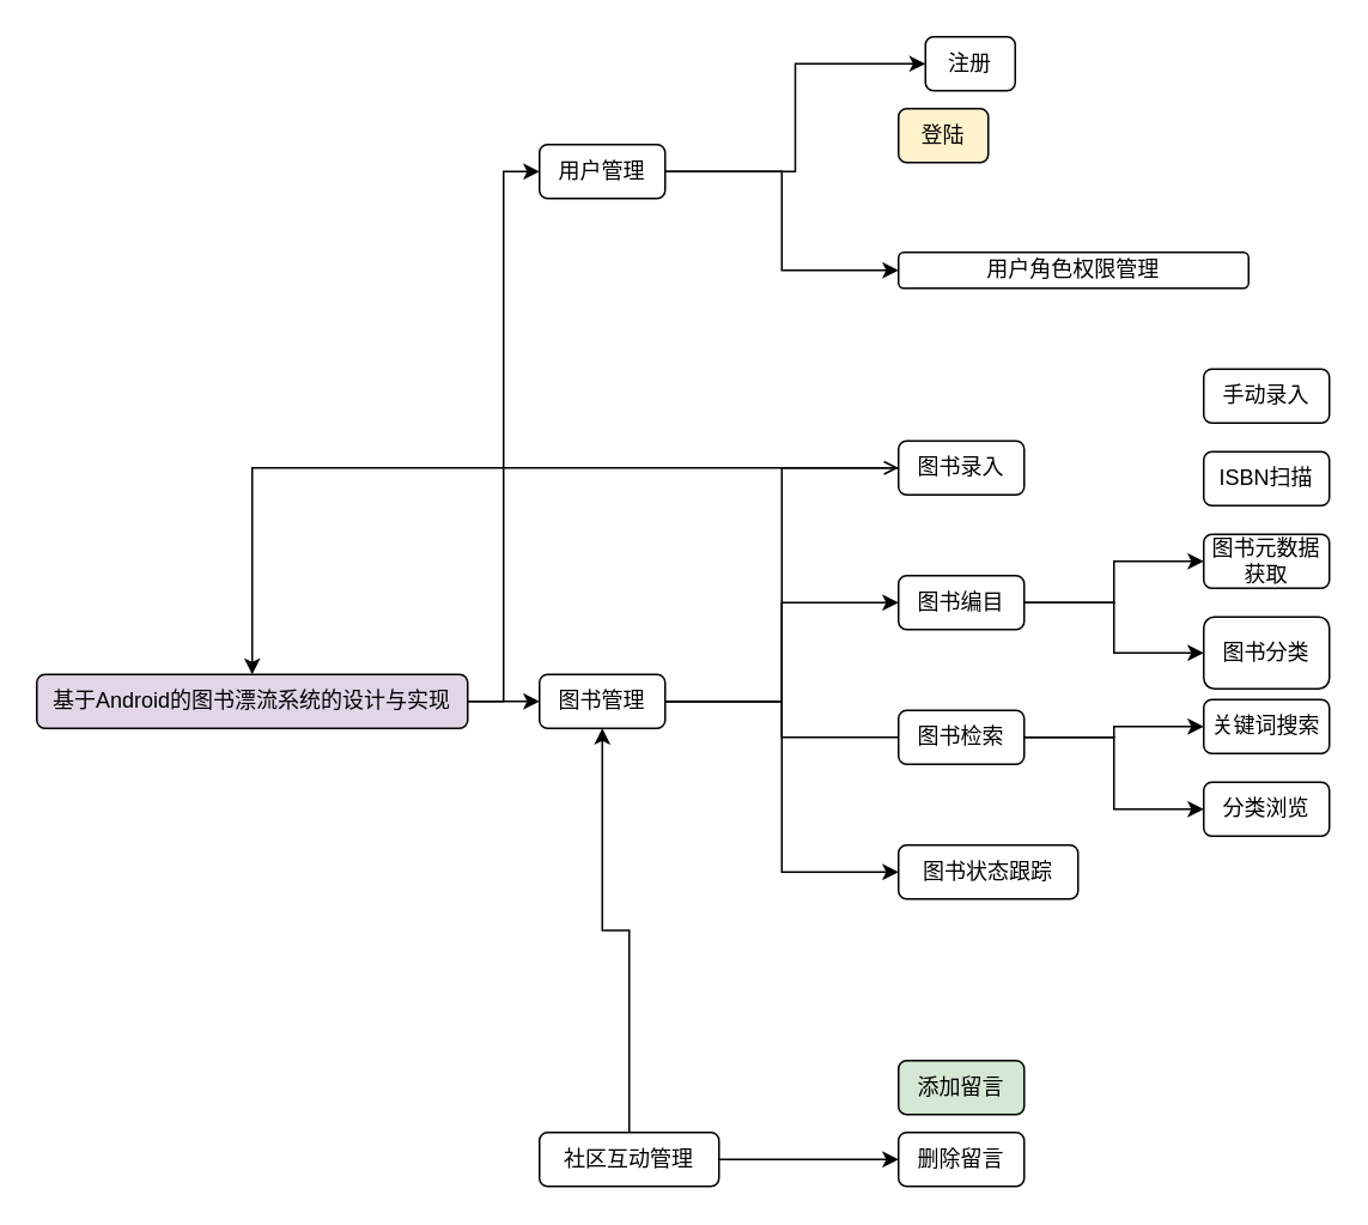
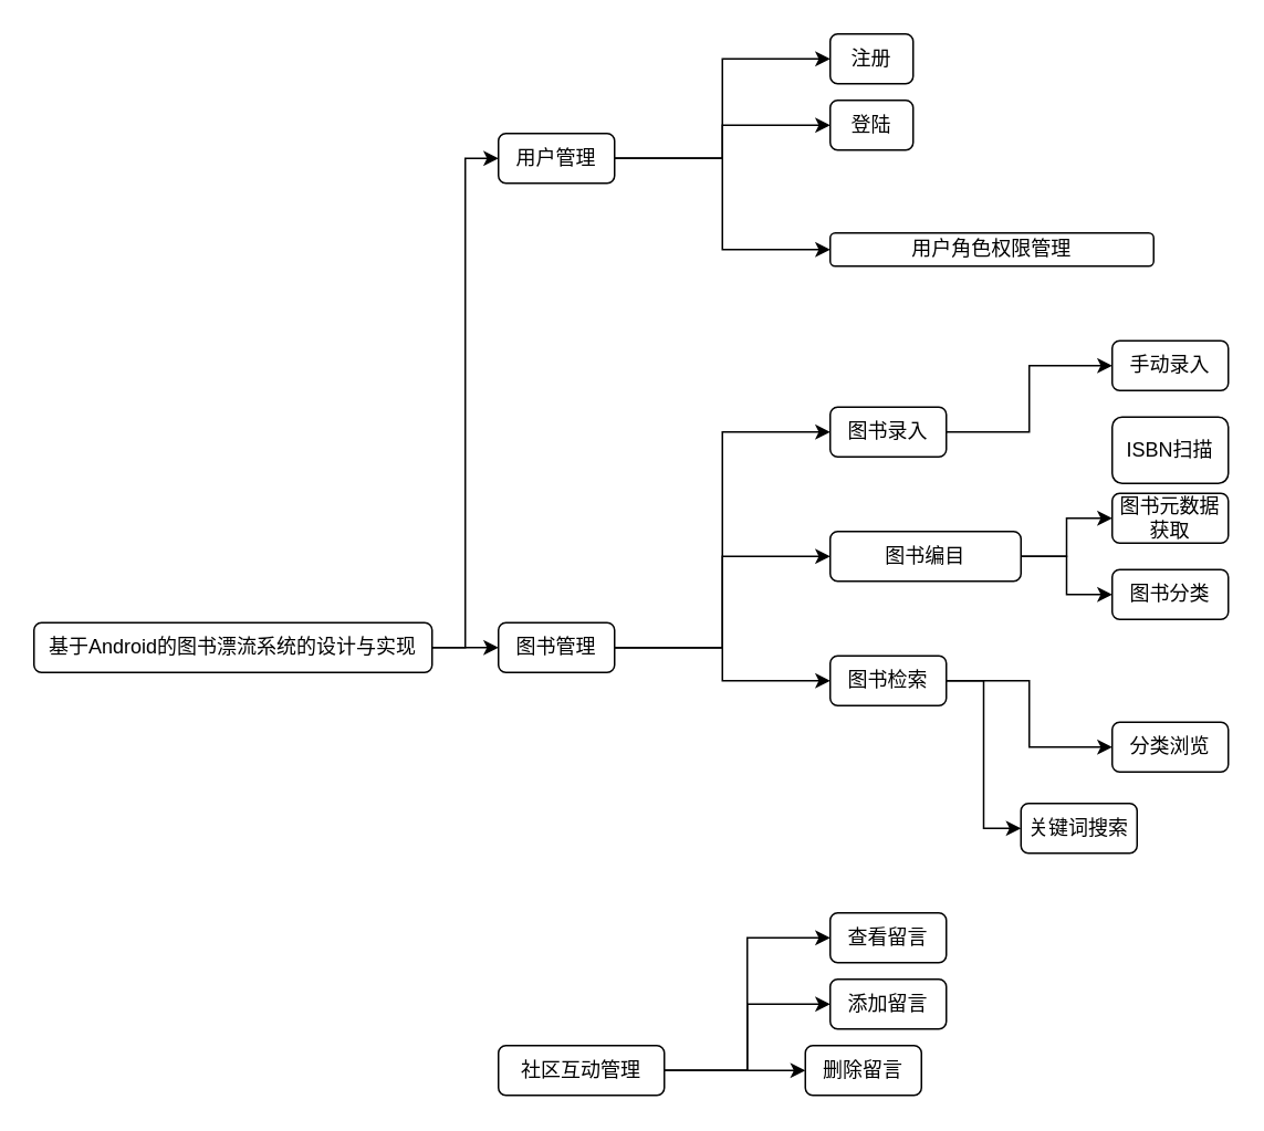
  <mxCell id="0" />
  <mxCell id="1" parent="0" />
  <mxCell id="2" style="edgeStyle=orthogonalEdgeStyle;rounded=0;orthogonalLoop=1;jettySize=auto;html=1;entryX=0;entryY=0.5;entryDx=0;entryDy=0;" edge="1" parent="1" source="4" target="8"><mxGeometry relative="1" as="geometry" /></mxCell>
  <mxCell id="3" style="edgeStyle=orthogonalEdgeStyle;rounded=0;orthogonalLoop=1;jettySize=auto;html=1;entryX=0;entryY=0.5;entryDx=0;entryDy=0;" edge="1" parent="1" source="4" target="13"><mxGeometry relative="1" as="geometry" /></mxCell>
- <mxCell id="4" value="基于Android的图书漂流系统的设计与实现" style="rounded=1;whiteSpace=wrap;html=1;fillColor=#e1d5e7;" vertex="1" parent="1"><mxGeometry x="20" y="375" width="240" height="30" as="geometry" /></mxCell>
+ <mxCell id="4" value="基于Android的图书漂流系统的设计与实现" style="rounded=1;whiteSpace=wrap;html=1;" vertex="1" parent="1"><mxGeometry x="20" y="375" width="240" height="30" as="geometry" /></mxCell>
  <mxCell id="5" style="edgeStyle=orthogonalEdgeStyle;rounded=0;orthogonalLoop=1;jettySize=auto;html=1;entryX=0;entryY=0.5;entryDx=0;entryDy=0;" edge="1" parent="1" source="8" target="19"><mxGeometry relative="1" as="geometry" /></mxCell>
+ <mxCell id="6" style="edgeStyle=orthogonalEdgeStyle;rounded=0;orthogonalLoop=1;jettySize=auto;html=1;entryX=0;entryY=0.5;entryDx=0;entryDy=0;" edge="1" parent="1" source="8" target="18"><mxGeometry relative="1" as="geometry" /></mxCell>
  <mxCell id="7" style="edgeStyle=orthogonalEdgeStyle;rounded=0;orthogonalLoop=1;jettySize=auto;html=1;entryX=0;entryY=0.5;entryDx=0;entryDy=0;" edge="1" parent="1" source="8" target="20"><mxGeometry relative="1" as="geometry" /></mxCell>
  <mxCell id="8" value="用户管理" style="rounded=1;whiteSpace=wrap;html=1;" vertex="1" parent="1"><mxGeometry x="300" y="80" width="70" height="30" as="geometry" /></mxCell>
- <mxCell id="9" style="edgeStyle=orthogonalEdgeStyle;rounded=0;orthogonalLoop=1;jettySize=auto;html=1;entryX=0;entryY=0.5;entryDx=0;entryDy=0;endArrow=open;" edge="1" parent="1" source="13" target="28"><mxGeometry relative="1" as="geometry" /></mxCell>
+ <mxCell id="9" style="edgeStyle=orthogonalEdgeStyle;rounded=0;orthogonalLoop=1;jettySize=auto;html=1;entryX=0;entryY=0.5;entryDx=0;entryDy=0;" edge="1" parent="1" source="13" target="28"><mxGeometry relative="1" as="geometry" /></mxCell>
  <mxCell id="10" style="edgeStyle=orthogonalEdgeStyle;rounded=0;orthogonalLoop=1;jettySize=auto;html=1;entryX=0;entryY=0.5;entryDx=0;entryDy=0;" edge="1" parent="1" source="13" target="26"><mxGeometry relative="1" as="geometry" /></mxCell>
- <mxCell id="11" style="edgeStyle=orthogonalEdgeStyle;rounded=0;orthogonalLoop=1;jettySize=auto;html=1;entryX=0;entryY=0.5;entryDx=0;entryDy=0;endArrow=none;" edge="1" parent="1" source="13" target="23"><mxGeometry relative="1" as="geometry" /></mxCell>
- <mxCell id="12" style="edgeStyle=orthogonalEdgeStyle;rounded=0;orthogonalLoop=1;jettySize=auto;html=1;entryX=0;entryY=0.5;entryDx=0;entryDy=0;" edge="1" parent="1" source="13" target="29"><mxGeometry relative="1" as="geometry" /></mxCell>
+ <mxCell id="11" style="edgeStyle=orthogonalEdgeStyle;rounded=0;orthogonalLoop=1;jettySize=auto;html=1;entryX=0;entryY=0.5;entryDx=0;entryDy=0;" edge="1" parent="1" source="13" target="23"><mxGeometry relative="1" as="geometry" /></mxCell>
  <mxCell id="13" value="图书管理" style="rounded=1;whiteSpace=wrap;html=1;" vertex="1" parent="1"><mxGeometry x="300" y="375" width="70" height="30" as="geometry" /></mxCell>
- <mxCell id="15" style="edgeStyle=orthogonalEdgeStyle;rounded=0;orthogonalLoop=1;jettySize=auto;html=1;" edge="1" parent="1" source="17" target="13"><mxGeometry relative="1" as="geometry" /></mxCell>
+ <mxCell id="14" style="edgeStyle=orthogonalEdgeStyle;rounded=0;orthogonalLoop=1;jettySize=auto;html=1;entryX=0;entryY=0.5;entryDx=0;entryDy=0;" edge="1" parent="1" source="17" target="32"><mxGeometry relative="1" as="geometry" /></mxCell>
+ <mxCell id="15" style="edgeStyle=orthogonalEdgeStyle;rounded=0;orthogonalLoop=1;jettySize=auto;html=1;entryX=0;entryY=0.5;entryDx=0;entryDy=0;" edge="1" parent="1" source="17" target="30"><mxGeometry relative="1" as="geometry" /></mxCell>
  <mxCell id="16" style="edgeStyle=orthogonalEdgeStyle;rounded=0;orthogonalLoop=1;jettySize=auto;html=1;entryX=0;entryY=0.5;entryDx=0;entryDy=0;" edge="1" parent="1" source="17" target="31"><mxGeometry relative="1" as="geometry" /></mxCell>
  <mxCell id="17" value="社区互动管理" style="rounded=1;whiteSpace=wrap;html=1;" vertex="1" parent="1"><mxGeometry x="300" y="630" width="100" height="30" as="geometry" /></mxCell>
- <mxCell id="18" value="登陆" style="rounded=1;whiteSpace=wrap;html=1;fillColor=#fff2cc;" vertex="1" parent="1"><mxGeometry x="500" y="60" width="50" height="30" as="geometry" /></mxCell>
- <mxCell id="19" value="注册" style="rounded=1;whiteSpace=wrap;html=1;" vertex="1" parent="1"><mxGeometry x="515" y="20" width="50" height="30" as="geometry" /></mxCell>
+ <mxCell id="18" value="登陆" style="rounded=1;whiteSpace=wrap;html=1;" vertex="1" parent="1"><mxGeometry x="500" y="60" width="50" height="30" as="geometry" /></mxCell>
+ <mxCell id="19" value="注册" style="rounded=1;whiteSpace=wrap;html=1;" vertex="1" parent="1"><mxGeometry x="500" y="20" width="50" height="30" as="geometry" /></mxCell>
  <mxCell id="20" value="用户角色权限管理" style="rounded=1;whiteSpace=wrap;html=1;" vertex="1" parent="1"><mxGeometry x="500" y="140" width="195" height="20" as="geometry" /></mxCell>
  <mxCell id="21" style="edgeStyle=orthogonalEdgeStyle;rounded=0;orthogonalLoop=1;jettySize=auto;html=1;entryX=0;entryY=0.5;entryDx=0;entryDy=0;" edge="1" parent="1" source="23" target="38"><mxGeometry relative="1" as="geometry" /></mxCell>
  <mxCell id="22" style="edgeStyle=orthogonalEdgeStyle;rounded=0;orthogonalLoop=1;jettySize=auto;html=1;entryX=0;entryY=0.5;entryDx=0;entryDy=0;" edge="1" parent="1" source="23" target="37"><mxGeometry relative="1" as="geometry" /></mxCell>
  <mxCell id="23" value="图书检索" style="rounded=1;whiteSpace=wrap;html=1;" vertex="1" parent="1"><mxGeometry x="500" y="395" width="70" height="30" as="geometry" /></mxCell>
  <mxCell id="24" style="edgeStyle=orthogonalEdgeStyle;rounded=0;orthogonalLoop=1;jettySize=auto;html=1;entryX=0;entryY=0.5;entryDx=0;entryDy=0;" edge="1" parent="1" source="26" target="36"><mxGeometry relative="1" as="geometry" /></mxCell>
  <mxCell id="25" style="edgeStyle=orthogonalEdgeStyle;rounded=0;orthogonalLoop=1;jettySize=auto;html=1;entryX=0;entryY=0.5;entryDx=0;entryDy=0;" edge="1" parent="1" source="26" target="35"><mxGeometry relative="1" as="geometry" /></mxCell>
- <mxCell id="26" value="图书编目" style="rounded=1;whiteSpace=wrap;html=1;" vertex="1" parent="1"><mxGeometry x="500" y="320" width="70" height="30" as="geometry" /></mxCell>
- <mxCell id="27" style="edgeStyle=orthogonalEdgeStyle;rounded=0;orthogonalLoop=1;jettySize=auto;html=1;" edge="1" parent="1" source="28" target="4"><mxGeometry relative="1" as="geometry" /></mxCell>
+ <mxCell id="26" value="图书编目" style="rounded=1;whiteSpace=wrap;html=1;" vertex="1" parent="1"><mxGeometry x="500" y="320" width="115" height="30" as="geometry" /></mxCell>
+ <mxCell id="27" style="edgeStyle=orthogonalEdgeStyle;rounded=0;orthogonalLoop=1;jettySize=auto;html=1;entryX=0;entryY=0.5;entryDx=0;entryDy=0;" edge="1" parent="1" source="28" target="33"><mxGeometry relative="1" as="geometry" /></mxCell>
  <mxCell id="28" value="图书录入" style="rounded=1;whiteSpace=wrap;html=1;" vertex="1" parent="1"><mxGeometry x="500" y="245" width="70" height="30" as="geometry" /></mxCell>
- <mxCell id="29" value="图书状态跟踪" style="rounded=1;whiteSpace=wrap;html=1;" vertex="1" parent="1"><mxGeometry x="500" y="470" width="100" height="30" as="geometry" /></mxCell>
- <mxCell id="30" value="添加留言" style="rounded=1;whiteSpace=wrap;html=1;fillColor=#d5e8d4;" vertex="1" parent="1"><mxGeometry x="500" y="590" width="70" height="30" as="geometry" /></mxCell>
- <mxCell id="31" value="删除留言" style="rounded=1;whiteSpace=wrap;html=1;" vertex="1" parent="1"><mxGeometry x="500" y="630" width="70" height="30" as="geometry" /></mxCell>
+ <mxCell id="30" value="添加留言" style="rounded=1;whiteSpace=wrap;html=1;" vertex="1" parent="1"><mxGeometry x="500" y="590" width="70" height="30" as="geometry" /></mxCell>
+ <mxCell id="31" value="删除留言" style="rounded=1;whiteSpace=wrap;html=1;" vertex="1" parent="1"><mxGeometry x="485" y="630" width="70" height="30" as="geometry" /></mxCell>
+ <mxCell id="32" value="查看留言" style="rounded=1;whiteSpace=wrap;html=1;" vertex="1" parent="1"><mxGeometry x="500" y="550" width="70" height="30" as="geometry" /></mxCell>
  <mxCell id="33" value="手动录入" style="rounded=1;whiteSpace=wrap;html=1;" vertex="1" parent="1"><mxGeometry x="670" y="205" width="70" height="30" as="geometry" /></mxCell>
- <mxCell id="34" value="ISBN扫描" style="rounded=1;whiteSpace=wrap;html=1;" vertex="1" parent="1"><mxGeometry x="670" y="251" width="70" height="30" as="geometry" /></mxCell>
- <mxCell id="35" value="图书分类" style="rounded=1;whiteSpace=wrap;html=1;" vertex="1" parent="1"><mxGeometry x="670" y="343" width="70" height="40" as="geometry" /></mxCell>
+ <mxCell id="34" value="ISBN扫描" style="rounded=1;whiteSpace=wrap;html=1;" vertex="1" parent="1"><mxGeometry x="670" y="251" width="70" height="40" as="geometry" /></mxCell>
+ <mxCell id="35" value="图书分类" style="rounded=1;whiteSpace=wrap;html=1;" vertex="1" parent="1"><mxGeometry x="670" y="343" width="70" height="30" as="geometry" /></mxCell>
  <mxCell id="36" value="图书元数据获取" style="rounded=1;whiteSpace=wrap;html=1;" vertex="1" parent="1"><mxGeometry x="670" y="297" width="70" height="30" as="geometry" /></mxCell>
  <mxCell id="37" value="分类浏览" style="rounded=1;whiteSpace=wrap;html=1;" vertex="1" parent="1"><mxGeometry x="670" y="435" width="70" height="30" as="geometry" /></mxCell>
- <mxCell id="38" value="关键词搜索" style="rounded=1;whiteSpace=wrap;html=1;" vertex="1" parent="1"><mxGeometry x="670" y="389" width="70" height="30" as="geometry" /></mxCell>
+ <mxCell id="38" value="关键词搜索" style="rounded=1;whiteSpace=wrap;html=1;" vertex="1" parent="1"><mxGeometry x="615" y="484" width="70" height="30" as="geometry" /></mxCell>
